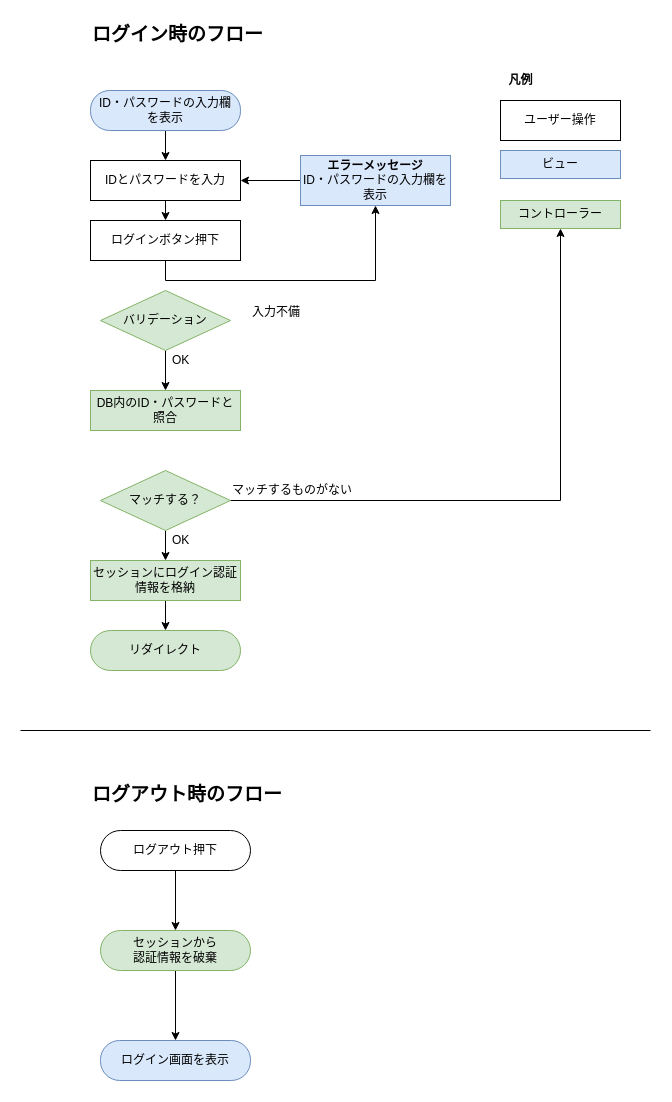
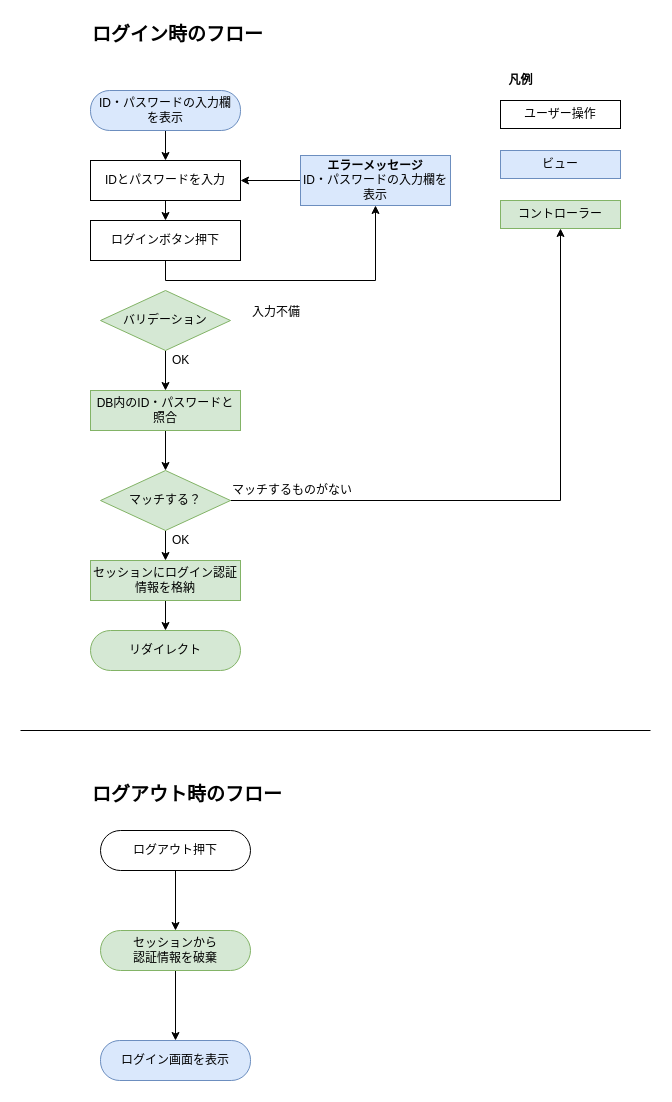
  <mxCell id="0" />
  <mxCell id="1" parent="0" />
  <mxCell id="2" style="edgeStyle=orthogonalEdgeStyle;rounded=0;orthogonalLoop=1;jettySize=auto;html=1;exitX=0.5;exitY=1;exitDx=0;exitDy=0;entryX=0.5;entryY=0;entryDx=0;entryDy=0;" parent="1" source="3" target="5" edge="1"><mxGeometry relative="1" as="geometry" /></mxCell>
  <mxCell id="3" value="IDとパスワードを入力" style="rounded=0;whiteSpace=wrap;html=1;" parent="1" vertex="1"><mxGeometry x="90" y="160" width="150" height="40" as="geometry" /></mxCell>
  <mxCell id="4" style="edgeStyle=orthogonalEdgeStyle;rounded=0;orthogonalLoop=1;jettySize=auto;html=1;exitX=0.5;exitY=1;exitDx=0;exitDy=0;" parent="1" source="5" target="9" edge="1"><mxGeometry relative="1" as="geometry" /></mxCell>
  <mxCell id="5" value="ログインボタン押下" style="rounded=0;whiteSpace=wrap;html=1;" parent="1" vertex="1"><mxGeometry x="90" y="220" width="150" height="40" as="geometry" /></mxCell>
  <mxCell id="6" style="edgeStyle=orthogonalEdgeStyle;rounded=0;orthogonalLoop=1;jettySize=auto;html=1;exitX=0.5;exitY=1;exitDx=0;exitDy=0;entryX=0.5;entryY=0;entryDx=0;entryDy=0;" parent="1" source="7" target="13" edge="1"><mxGeometry relative="1" as="geometry" /></mxCell>
  <mxCell id="7" value="バリデーション" style="rhombus;whiteSpace=wrap;html=1;fillColor=#d5e8d4;strokeColor=#82b366;" parent="1" vertex="1"><mxGeometry x="100" y="290" width="130" height="60" as="geometry" /></mxCell>
  <mxCell id="8" style="edgeStyle=orthogonalEdgeStyle;rounded=0;orthogonalLoop=1;jettySize=auto;html=1;exitX=0;exitY=0.5;exitDx=0;exitDy=0;entryX=1;entryY=0.5;entryDx=0;entryDy=0;" parent="1" source="9" target="3" edge="1"><mxGeometry relative="1" as="geometry" /></mxCell>
  <mxCell id="9" value="&lt;b&gt;エラーメッセージ&lt;/b&gt;&lt;br&gt;ID・パスワードの入力欄を表示" style="rounded=0;whiteSpace=wrap;html=1;fillColor=#dae8fc;strokeColor=#6c8ebf;" parent="1" vertex="1"><mxGeometry x="300" y="155" width="150" height="50" as="geometry" /></mxCell>
  <mxCell id="10" style="edgeStyle=orthogonalEdgeStyle;rounded=0;orthogonalLoop=1;jettySize=auto;html=1;exitX=0.5;exitY=1;exitDx=0;exitDy=0;entryX=0.5;entryY=0;entryDx=0;entryDy=0;" parent="1" source="11" target="3" edge="1"><mxGeometry relative="1" as="geometry" /></mxCell>
  <mxCell id="11" value="ID・パスワードの入力欄&lt;br&gt;を表示" style="rounded=1;whiteSpace=wrap;html=1;fillColor=#dae8fc;strokeColor=#6c8ebf;arcSize=48;" parent="1" vertex="1"><mxGeometry x="90" y="90" width="150" height="40" as="geometry" /></mxCell>
+ <mxCell id="12" style="edgeStyle=orthogonalEdgeStyle;rounded=0;orthogonalLoop=1;jettySize=auto;html=1;exitX=0.5;exitY=1;exitDx=0;exitDy=0;entryX=0.5;entryY=0;entryDx=0;entryDy=0;" parent="1" source="13" target="16" edge="1"><mxGeometry relative="1" as="geometry" /></mxCell>
  <mxCell id="13" value="DB内のID・パスワードと照合" style="rounded=0;whiteSpace=wrap;html=1;fillColor=#d5e8d4;strokeColor=#82b366;" parent="1" vertex="1"><mxGeometry x="90" y="390" width="150" height="40" as="geometry" /></mxCell>
  <mxCell id="14" style="edgeStyle=orthogonalEdgeStyle;rounded=0;orthogonalLoop=1;jettySize=auto;html=1;exitX=1;exitY=0.5;exitDx=0;exitDy=0;" parent="1" source="16" target="26" edge="1"><mxGeometry relative="1" as="geometry" /></mxCell>
  <mxCell id="15" style="edgeStyle=orthogonalEdgeStyle;rounded=0;orthogonalLoop=1;jettySize=auto;html=1;entryX=0.5;entryY=0;entryDx=0;entryDy=0;" parent="1" source="16" target="20" edge="1"><mxGeometry relative="1" as="geometry" /></mxCell>
  <mxCell id="16" value="マッチする？" style="rhombus;whiteSpace=wrap;html=1;fillColor=#d5e8d4;strokeColor=#82b366;" parent="1" vertex="1"><mxGeometry x="100" y="470" width="130" height="60" as="geometry" /></mxCell>
  <mxCell id="17" value="入力不備" style="text;html=1;align=left;verticalAlign=middle;resizable=0;points=[];autosize=1;" parent="1" vertex="1"><mxGeometry x="250" y="302" width="60" height="20" as="geometry" /></mxCell>
  <mxCell id="18" value="マッチするものがない" style="text;html=1;align=left;verticalAlign=middle;resizable=0;points=[];autosize=1;" parent="1" vertex="1"><mxGeometry x="230" y="480" width="140" height="20" as="geometry" /></mxCell>
  <mxCell id="19" style="edgeStyle=orthogonalEdgeStyle;rounded=0;orthogonalLoop=1;jettySize=auto;html=1;exitX=0.5;exitY=1;exitDx=0;exitDy=0;" parent="1" source="20" target="21" edge="1"><mxGeometry relative="1" as="geometry" /></mxCell>
  <mxCell id="20" value="セッションにログイン認証情報を格納" style="rounded=0;whiteSpace=wrap;html=1;fillColor=#d5e8d4;strokeColor=#82b366;" parent="1" vertex="1"><mxGeometry x="90" y="560" width="150" height="40" as="geometry" /></mxCell>
  <mxCell id="21" value="リダイレクト" style="rounded=1;whiteSpace=wrap;html=1;fillColor=#d5e8d4;strokeColor=#82b366;arcSize=50;" parent="1" vertex="1"><mxGeometry x="90" y="630" width="150" height="40" as="geometry" /></mxCell>
  <mxCell id="22" value="OK" style="text;html=1;align=left;verticalAlign=middle;resizable=0;points=[];autosize=1;" parent="1" vertex="1"><mxGeometry x="170" y="350" width="30" height="20" as="geometry" /></mxCell>
  <mxCell id="23" value="OK" style="text;html=1;align=left;verticalAlign=middle;resizable=0;points=[];autosize=1;" parent="1" vertex="1"><mxGeometry x="170" y="530" width="30" height="20" as="geometry" /></mxCell>
- <mxCell id="24" value="ユーザー操作" style="rounded=0;whiteSpace=wrap;html=1;align=center;" parent="1" vertex="1"><mxGeometry x="500" y="100" width="120" height="40" as="geometry" /></mxCell>
+ <mxCell id="24" value="ユーザー操作" style="rounded=0;whiteSpace=wrap;html=1;align=center;" parent="1" vertex="1"><mxGeometry x="500" y="100" width="120" height="28" as="geometry" /></mxCell>
  <mxCell id="25" value="ビュー" style="rounded=0;whiteSpace=wrap;html=1;align=center;fillColor=#dae8fc;strokeColor=#6c8ebf;" parent="1" vertex="1"><mxGeometry x="500" y="150" width="120" height="28" as="geometry" /></mxCell>
  <mxCell id="26" value="コントローラー" style="rounded=0;whiteSpace=wrap;html=1;align=center;fillColor=#d5e8d4;strokeColor=#82b366;" parent="1" vertex="1"><mxGeometry x="500" y="200" width="120" height="28" as="geometry" /></mxCell>
  <mxCell id="27" value="凡例" style="text;html=1;align=center;verticalAlign=middle;resizable=0;points=[];autosize=1;fontStyle=1" parent="1" vertex="1"><mxGeometry x="500" y="70" width="40" height="20" as="geometry" /></mxCell>
  <mxCell id="28" value="ログイン時のフロー" style="text;html=1;align=left;verticalAlign=middle;resizable=0;points=[];autosize=1;fontSize=19;fontStyle=1" parent="1" vertex="1"><mxGeometry x="90" y="20" width="190" height="30" as="geometry" /></mxCell>
  <mxCell id="29" style="edgeStyle=orthogonalEdgeStyle;rounded=0;orthogonalLoop=1;jettySize=auto;html=1;exitX=0.5;exitY=1;exitDx=0;exitDy=0;entryX=0.5;entryY=0;entryDx=0;entryDy=0;" parent="1" source="30" target="31" edge="1"><mxGeometry relative="1" as="geometry" /></mxCell>
  <mxCell id="30" value="セッションから&lt;br&gt;認証情報を破棄" style="rounded=1;whiteSpace=wrap;html=1;fillColor=#d5e8d4;strokeColor=#82b366;arcSize=50;" parent="1" vertex="1"><mxGeometry x="100" y="930" width="150" height="40" as="geometry" /></mxCell>
  <mxCell id="31" value="ログイン画面を表示" style="rounded=1;whiteSpace=wrap;html=1;fillColor=#dae8fc;strokeColor=#6c8ebf;arcSize=48;" parent="1" vertex="1"><mxGeometry x="100" y="1040" width="150" height="40" as="geometry" /></mxCell>
  <mxCell id="32" value="ログアウト時のフロー" style="text;html=1;align=left;verticalAlign=middle;resizable=0;points=[];autosize=1;fontSize=19;fontStyle=1" parent="1" vertex="1"><mxGeometry x="90" y="775" width="210" height="40" as="geometry" /></mxCell>
  <mxCell id="33" value="" style="endArrow=none;html=1;fontSize=19;" parent="1" edge="1"><mxGeometry width="50" height="50" relative="1" as="geometry"><mxPoint x="20" y="730" as="sourcePoint" /><mxPoint x="650" y="730" as="targetPoint" /></mxGeometry></mxCell>
  <mxCell id="34" value="" style="edgeStyle=orthogonalEdgeStyle;rounded=0;orthogonalLoop=1;jettySize=auto;html=1;" edge="1" parent="1" source="35" target="30"><mxGeometry relative="1" as="geometry" /></mxCell>
  <mxCell id="35" value="ログアウト押下" style="rounded=1;whiteSpace=wrap;html=1;arcSize=50;" vertex="1" parent="1"><mxGeometry x="100" y="830" width="150" height="40" as="geometry" /></mxCell>
